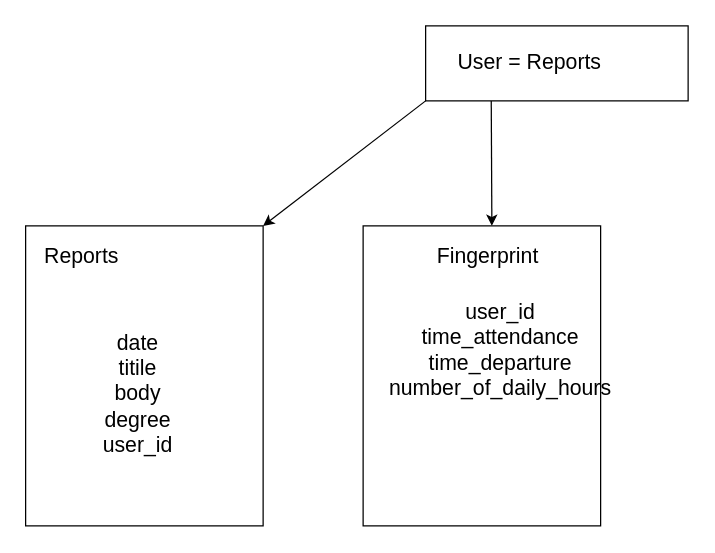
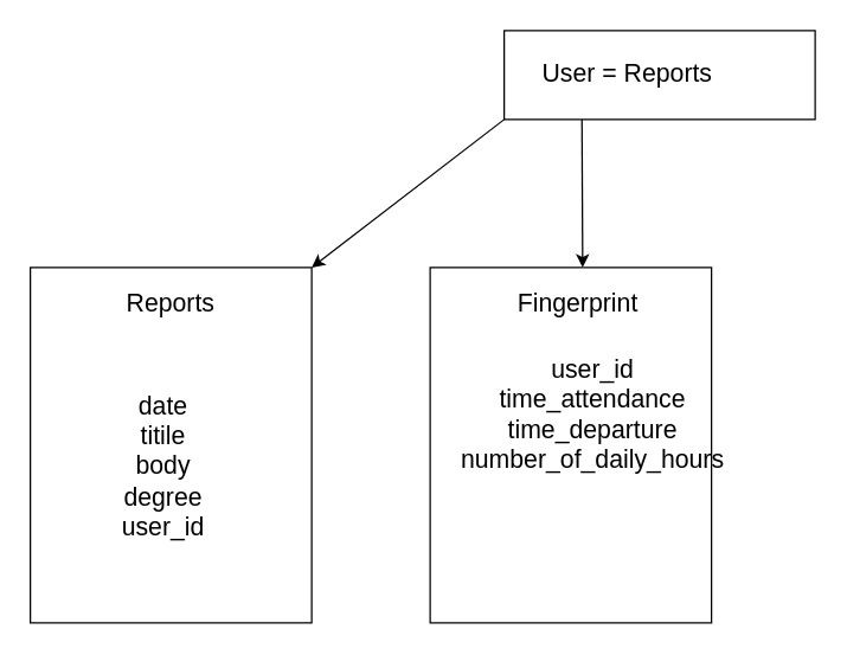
  <mxCell id="0" />
  <mxCell id="1" parent="0" />
  <mxCell id="2" style="edgeStyle=none;html=1;exitX=0;exitY=1;exitDx=0;exitDy=0;fontSize=17;entryX=1;entryY=0;entryDx=0;entryDy=0;" edge="1" parent="1" source="4" target="6"><mxGeometry relative="1" as="geometry"><mxPoint x="230" y="180" as="targetPoint" /></mxGeometry></mxCell>
  <mxCell id="3" style="edgeStyle=none;html=1;exitX=0.25;exitY=1;exitDx=0;exitDy=0;fontSize=17;" edge="1" parent="1" source="4"><mxGeometry relative="1" as="geometry"><mxPoint x="393" y="180" as="targetPoint" /></mxGeometry></mxCell>
  <mxCell id="4" value="" style="rounded=0;whiteSpace=wrap;html=1;" vertex="1" parent="1"><mxGeometry x="340" y="20" width="210" height="60" as="geometry" /></mxCell>
  <mxCell id="5" value="&lt;font style=&quot;font-size: 17px;&quot;&gt;User = Reports&lt;/font&gt;" style="text;strokeColor=none;fillColor=none;align=left;verticalAlign=middle;spacingLeft=4;spacingRight=4;overflow=hidden;points=[[0,0.5],[1,0.5]];portConstraint=eastwest;rotatable=0;whiteSpace=wrap;html=1;" vertex="1" parent="1"><mxGeometry x="360" y="35" width="170" height="30" as="geometry" /></mxCell>
  <mxCell id="6" value="" style="rounded=0;whiteSpace=wrap;html=1;fontSize=17;" vertex="1" parent="1"><mxGeometry x="20" y="180" width="190" height="240" as="geometry" /></mxCell>
  <mxCell id="7" value="" style="rounded=0;whiteSpace=wrap;html=1;fontSize=17;" vertex="1" parent="1"><mxGeometry x="290" y="180" width="190" height="240" as="geometry" /></mxCell>
- <mxCell id="8" value="Reports" style="text;html=1;strokeColor=none;fillColor=none;align=center;verticalAlign=middle;whiteSpace=wrap;rounded=0;fontSize=17;" vertex="1" parent="1"><mxGeometry x="35" y="190" width="60" height="30" as="geometry" /></mxCell>
+ <mxCell id="8" value="Reports" style="text;html=1;strokeColor=none;fillColor=none;align=center;verticalAlign=middle;whiteSpace=wrap;rounded=0;fontSize=17;" vertex="1" parent="1"><mxGeometry x="85" y="190" width="60" height="30" as="geometry" /></mxCell>
  <mxCell id="9" value="Fingerprint" style="text;html=1;strokeColor=none;fillColor=none;align=center;verticalAlign=middle;whiteSpace=wrap;rounded=0;fontSize=17;" vertex="1" parent="1"><mxGeometry x="360" y="190" width="60" height="30" as="geometry" /></mxCell>
  <mxCell id="10" value="date&lt;br&gt;titile&lt;br&gt;body&lt;br&gt;degree&lt;br&gt;user_id&lt;br&gt;" style="text;html=1;strokeColor=none;fillColor=none;align=center;verticalAlign=middle;whiteSpace=wrap;rounded=0;fontSize=17;" vertex="1" parent="1"><mxGeometry x="55" y="235" width="110" height="160" as="geometry" /></mxCell>
  <mxCell id="11" value="user_id&lt;br&gt;time_attendance&lt;br&gt;time_departure&lt;br&gt;number_of_daily_hours" style="text;html=1;strokeColor=none;fillColor=none;align=center;verticalAlign=middle;whiteSpace=wrap;rounded=0;fontSize=17;" vertex="1" parent="1"><mxGeometry x="300" y="210" width="200" height="140" as="geometry" /></mxCell>
